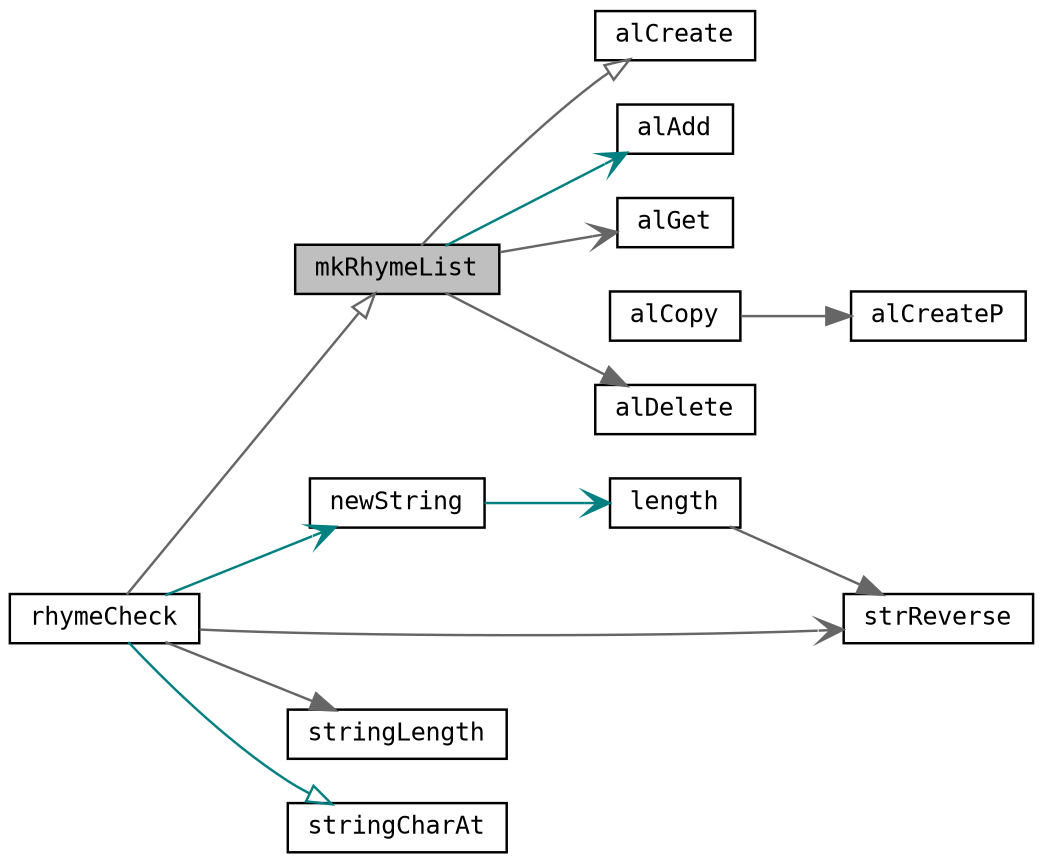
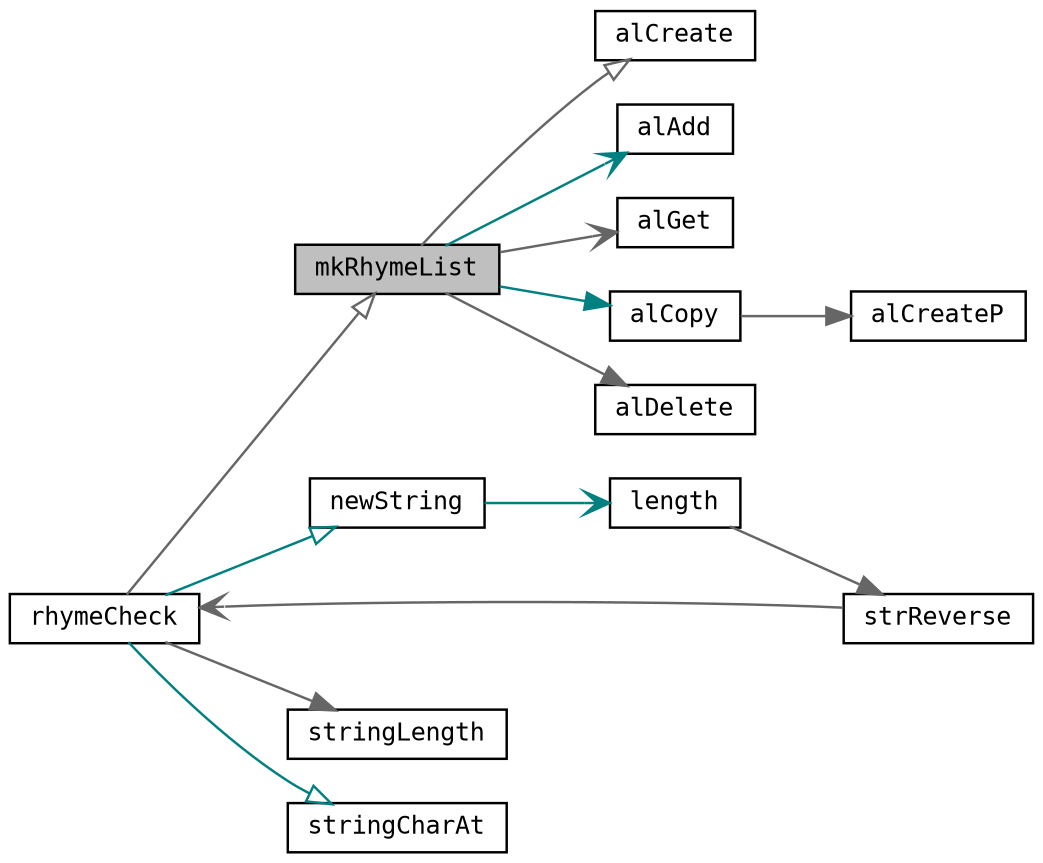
  digraph {
    fontname="DejaVu Sans Mono"
    rankdir=LR
    node [color=black fillcolor=white fontname="DejaVu Sans Mono" fontsize=10 shape=record style=filled]
    edge [arrowhead=vee color=gray40 fontname="DejaVu Sans Mono" fontsize=10 labelfontname=Helvetica labelfontsize=10 style=solid]
    n1 [fillcolor=grey75 fontcolor=black height=0.2 label=mkRhymeList width=0.4]
    n2 [height=0.2 label=alCreate width=0.4]
    n3 [height=0.2 label=alAdd width=0.4]
    n4 [height=0.2 label=alGet width=0.4]
    n5 [height=0.2 label=alCopy width=0.4]
    n6 [height=0.2 label=alDelete width=0.4]
    n7 [height=0.2 label=rhymeCheck width=0.4]
    n8 [height=0.2 label=newString width=0.4]
    n9 [height=0.2 label=strReverse width=0.4]
    n10 [height=0.2 label=stringLength width=0.4]
    n11 [height=0.2 label=stringCharAt width=0.4]
    n12 [height=0.2 label=alCreateP width=0.4]
    n13 [height=0.2 label=length width=0.4]
    n1 -> n2 [arrowhead=onormal]
    n1 -> n3 [color=teal]
    n1 -> n4
+   n1 -> n5 [arrowhead=normal color=teal]
    n1 -> n6 [arrowhead=normal]
    n5 -> n12 [arrowhead=normal]
    n7 -> n1 [arrowhead=onormal]
-   n7 -> n8 [color=teal]
-   n7 -> n9
+   n7 -> n8 [arrowhead=onormal color=teal]
+   n9 -> n7
    n7 -> n10 [arrowhead=normal]
    n7 -> n11 [arrowhead=onormal color=teal]
    n8 -> n13 [color=teal]
    n13 -> n9 [arrowhead=normal]
  }
